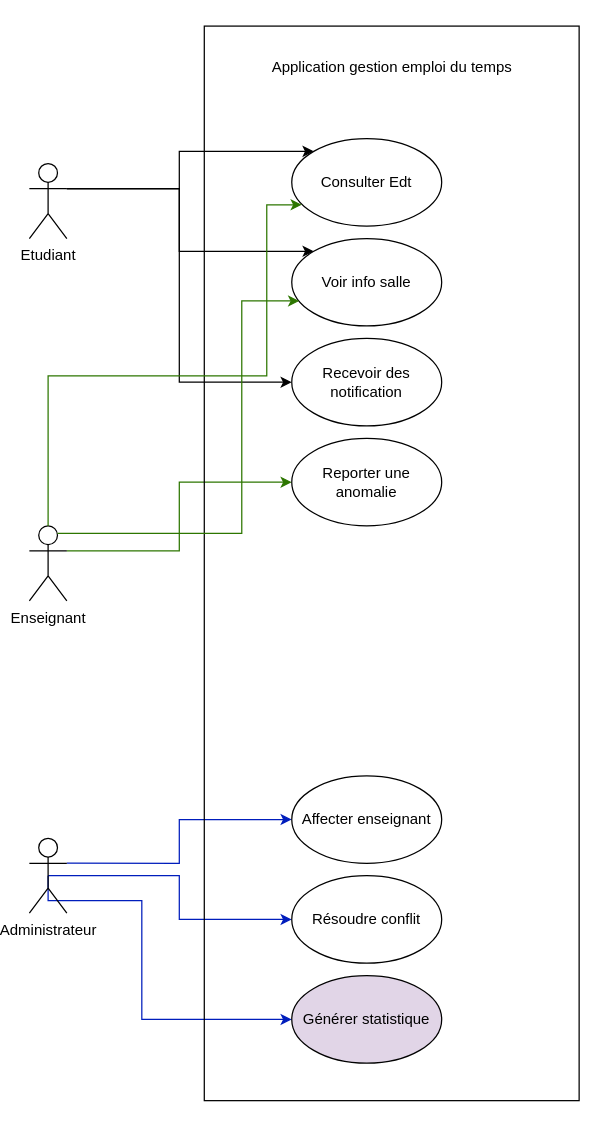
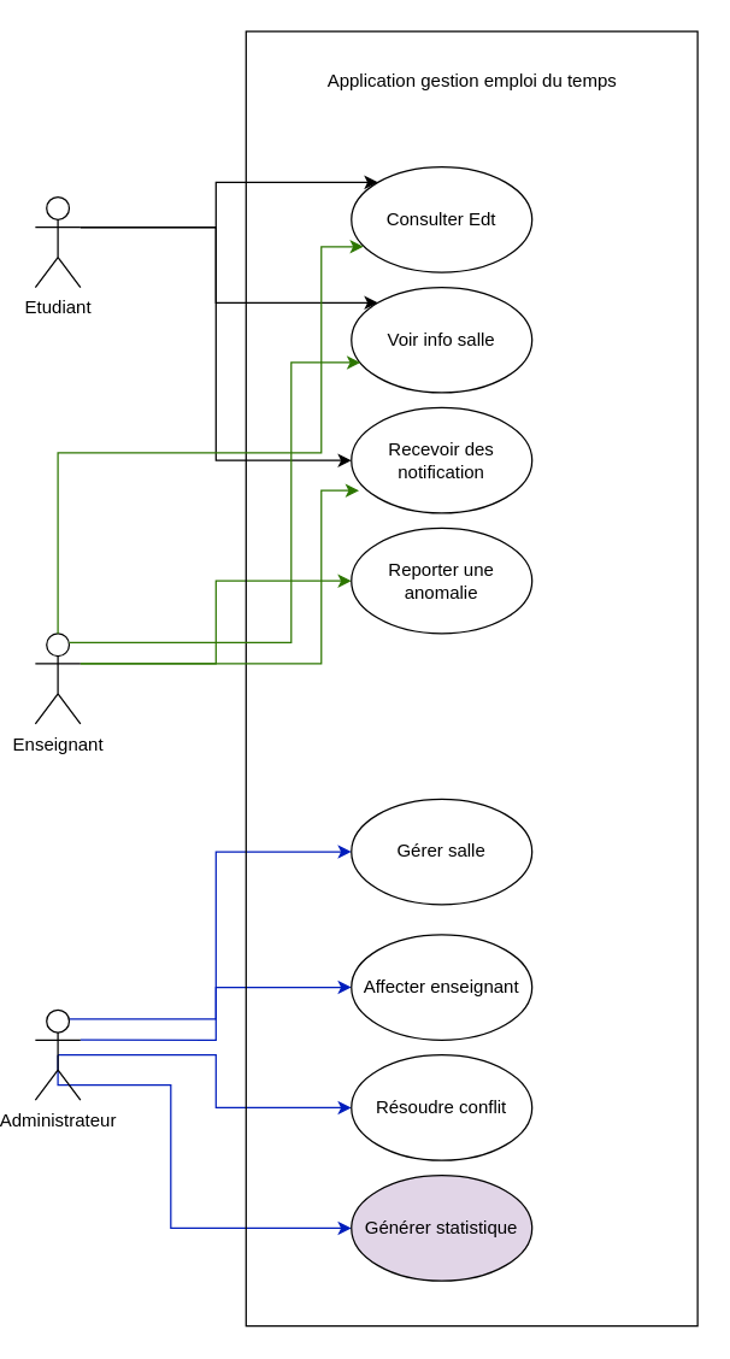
  <mxCell id="0" />
  <mxCell id="1" parent="0" />
  <mxCell id="2" style="edgeStyle=orthogonalEdgeStyle;rounded=0;orthogonalLoop=1;jettySize=auto;html=1;exitX=1;exitY=0.333;exitDx=0;exitDy=0;exitPerimeter=0;entryX=0;entryY=0;entryDx=0;entryDy=0;" edge="1" parent="1" source="5" target="14"><mxGeometry relative="1" as="geometry" /></mxCell>
  <mxCell id="3" style="edgeStyle=orthogonalEdgeStyle;rounded=0;orthogonalLoop=1;jettySize=auto;html=1;exitX=1;exitY=0.333;exitDx=0;exitDy=0;exitPerimeter=0;entryX=0;entryY=0;entryDx=0;entryDy=0;" edge="1" parent="1" source="5" target="15"><mxGeometry relative="1" as="geometry" /></mxCell>
  <mxCell id="4" style="edgeStyle=orthogonalEdgeStyle;rounded=0;orthogonalLoop=1;jettySize=auto;html=1;exitX=1;exitY=0.333;exitDx=0;exitDy=0;exitPerimeter=0;entryX=0;entryY=0.5;entryDx=0;entryDy=0;" edge="1" parent="1" source="5" target="16"><mxGeometry relative="1" as="geometry" /></mxCell>
  <mxCell id="5" value="Etudiant&lt;div&gt;&lt;br&gt;&lt;/div&gt;" style="shape=umlActor;verticalLabelPosition=bottom;verticalAlign=top;html=1;outlineConnect=0;" vertex="1" parent="1"><mxGeometry x="20" y="130" width="30" height="60" as="geometry" /></mxCell>
  <mxCell id="6" style="edgeStyle=orthogonalEdgeStyle;rounded=0;orthogonalLoop=1;jettySize=auto;html=1;exitX=1;exitY=0.333;exitDx=0;exitDy=0;exitPerimeter=0;fillColor=#60a917;strokeColor=#2D7600;" edge="1" parent="1" source="7" target="17"><mxGeometry relative="1" as="geometry" /></mxCell>
  <mxCell id="7" value="&lt;div&gt;Enseignant&lt;/div&gt;" style="shape=umlActor;verticalLabelPosition=bottom;verticalAlign=top;html=1;outlineConnect=0;" vertex="1" parent="1"><mxGeometry x="20" y="420" width="30" height="60" as="geometry" /></mxCell>
+ <mxCell id="8" style="edgeStyle=orthogonalEdgeStyle;rounded=0;orthogonalLoop=1;jettySize=auto;html=1;exitX=0.75;exitY=0.1;exitDx=0;exitDy=0;exitPerimeter=0;entryX=0;entryY=0.5;entryDx=0;entryDy=0;fillColor=#0050ef;strokeColor=#001DBC;" edge="1" parent="1" source="12" target="18"><mxGeometry relative="1" as="geometry" /></mxCell>
  <mxCell id="9" style="edgeStyle=orthogonalEdgeStyle;rounded=0;orthogonalLoop=1;jettySize=auto;html=1;exitX=1;exitY=0.333;exitDx=0;exitDy=0;exitPerimeter=0;entryX=0;entryY=0.5;entryDx=0;entryDy=0;fillColor=#0050ef;strokeColor=#001DBC;" edge="1" parent="1" source="12" target="19"><mxGeometry relative="1" as="geometry" /></mxCell>
  <mxCell id="10" style="edgeStyle=orthogonalEdgeStyle;rounded=0;orthogonalLoop=1;jettySize=auto;html=1;exitX=0.5;exitY=0.5;exitDx=0;exitDy=0;exitPerimeter=0;fillColor=#0050ef;strokeColor=#001DBC;" edge="1" parent="1" source="12" target="20"><mxGeometry relative="1" as="geometry" /></mxCell>
  <mxCell id="11" style="edgeStyle=orthogonalEdgeStyle;rounded=0;orthogonalLoop=1;jettySize=auto;html=1;exitX=0.5;exitY=0.5;exitDx=0;exitDy=0;exitPerimeter=0;entryX=0;entryY=0.5;entryDx=0;entryDy=0;fillColor=#0050ef;strokeColor=#001DBC;" edge="1" parent="1" source="12" target="21"><mxGeometry relative="1" as="geometry"><Array as="points"><mxPoint x="35" y="720" /><mxPoint x="110" y="720" /><mxPoint x="110" y="815" /></Array></mxGeometry></mxCell>
  <mxCell id="12" value="Administrateur&lt;div&gt;&lt;br&gt;&lt;/div&gt;" style="shape=umlActor;verticalLabelPosition=bottom;verticalAlign=top;html=1;outlineConnect=0;" vertex="1" parent="1"><mxGeometry x="20" y="670" width="30" height="60" as="geometry" /></mxCell>
  <mxCell id="13" value="" style="whiteSpace=wrap;html=1;fillColor=none;" vertex="1" parent="1"><mxGeometry x="160" y="20" width="300" height="860" as="geometry" /></mxCell>
  <mxCell id="14" value="Consulter Edt" style="ellipse;whiteSpace=wrap;html=1;" vertex="1" parent="1"><mxGeometry x="230" y="110" width="120" height="70" as="geometry" /></mxCell>
  <mxCell id="15" value="Voir info salle" style="ellipse;whiteSpace=wrap;html=1;" vertex="1" parent="1"><mxGeometry x="230" y="190" width="120" height="70" as="geometry" /></mxCell>
  <mxCell id="16" value="Recevoir des notification" style="ellipse;whiteSpace=wrap;html=1;" vertex="1" parent="1"><mxGeometry x="230" y="270" width="120" height="70" as="geometry" /></mxCell>
  <mxCell id="17" value="Reporter une anomalie" style="ellipse;whiteSpace=wrap;html=1;" vertex="1" parent="1"><mxGeometry x="230" y="350" width="120" height="70" as="geometry" /></mxCell>
+ <mxCell id="18" value="Gérer salle" style="ellipse;whiteSpace=wrap;html=1;" vertex="1" parent="1"><mxGeometry x="230" y="530" width="120" height="70" as="geometry" /></mxCell>
  <mxCell id="19" value="Affecter enseignant" style="ellipse;whiteSpace=wrap;html=1;" vertex="1" parent="1"><mxGeometry x="230" y="620" width="120" height="70" as="geometry" /></mxCell>
  <mxCell id="20" value="Résoudre conflit" style="ellipse;whiteSpace=wrap;html=1;" vertex="1" parent="1"><mxGeometry x="230" y="700" width="120" height="70" as="geometry" /></mxCell>
  <mxCell id="21" value="Générer statistique" style="ellipse;whiteSpace=wrap;html=1;fillColor=#e1d5e7;" vertex="1" parent="1"><mxGeometry x="230" y="780" width="120" height="70" as="geometry" /></mxCell>
  <mxCell id="22" style="edgeStyle=orthogonalEdgeStyle;rounded=0;orthogonalLoop=1;jettySize=auto;html=1;exitX=0.5;exitY=0;exitDx=0;exitDy=0;exitPerimeter=0;entryX=0.067;entryY=0.757;entryDx=0;entryDy=0;entryPerimeter=0;fillColor=#60a917;strokeColor=#2D7600;" edge="1" parent="1" source="7" target="14"><mxGeometry relative="1" as="geometry"><Array as="points"><mxPoint x="35" y="300" /><mxPoint x="210" y="300" /><mxPoint x="210" y="163" /></Array></mxGeometry></mxCell>
  <mxCell id="23" style="edgeStyle=orthogonalEdgeStyle;rounded=0;orthogonalLoop=1;jettySize=auto;html=1;exitX=0.75;exitY=0.1;exitDx=0;exitDy=0;exitPerimeter=0;entryX=0.05;entryY=0.714;entryDx=0;entryDy=0;entryPerimeter=0;fillColor=#60a917;strokeColor=#2D7600;" edge="1" parent="1" source="7" target="15"><mxGeometry relative="1" as="geometry"><Array as="points"><mxPoint x="190" y="426" /><mxPoint x="190" y="240" /></Array></mxGeometry></mxCell>
+ <mxCell id="24" style="edgeStyle=orthogonalEdgeStyle;rounded=0;orthogonalLoop=1;jettySize=auto;html=1;exitX=1;exitY=0.333;exitDx=0;exitDy=0;exitPerimeter=0;entryX=0.042;entryY=0.786;entryDx=0;entryDy=0;entryPerimeter=0;fillColor=#60a917;strokeColor=#2D7600;" edge="1" parent="1" source="7" target="16"><mxGeometry relative="1" as="geometry"><Array as="points"><mxPoint x="210" y="440" /><mxPoint x="210" y="325" /></Array></mxGeometry></mxCell>
  <mxCell id="25" value="Application gestion emploi du temps&lt;div&gt;&lt;br&gt;&lt;/div&gt;" style="text;html=1;align=center;verticalAlign=middle;resizable=0;points=[];autosize=1;strokeColor=none;fillColor=none;" vertex="1" parent="1"><mxGeometry x="210" y="40" width="200" height="40" as="geometry" /></mxCell>
